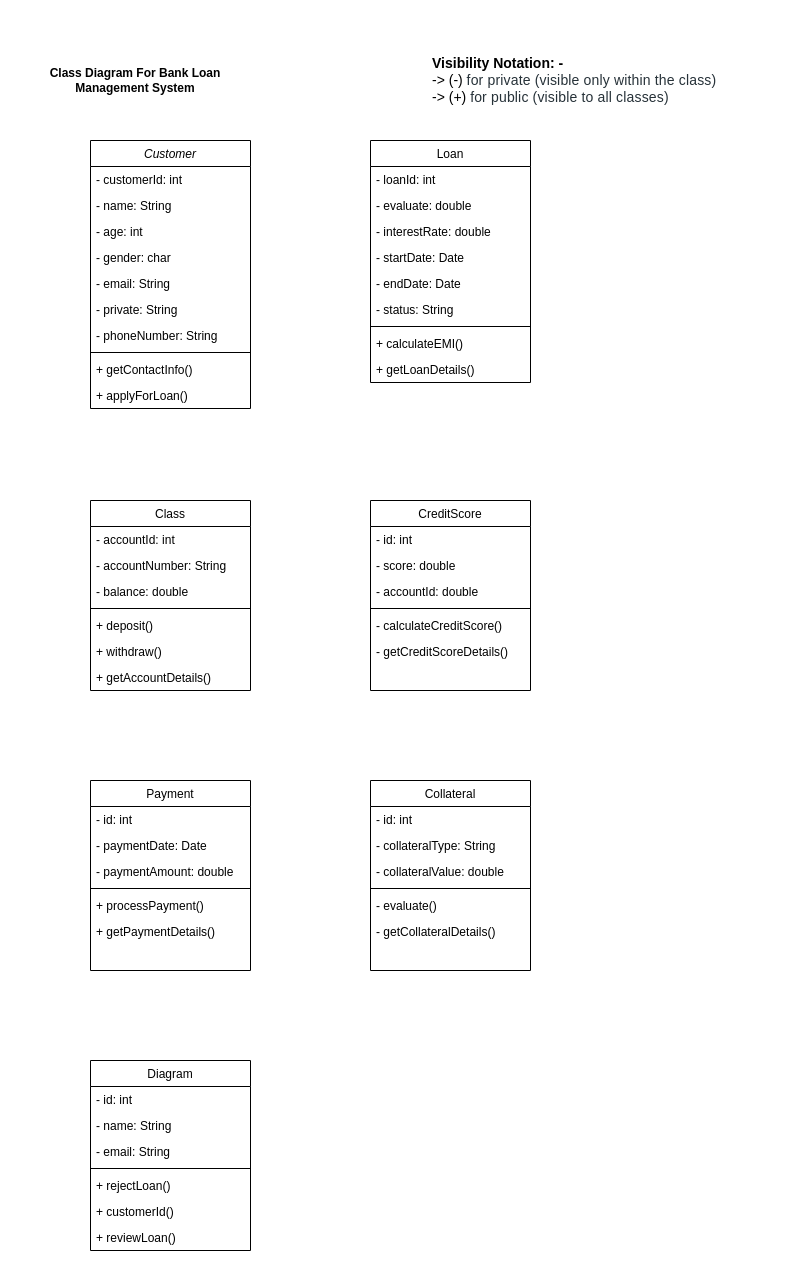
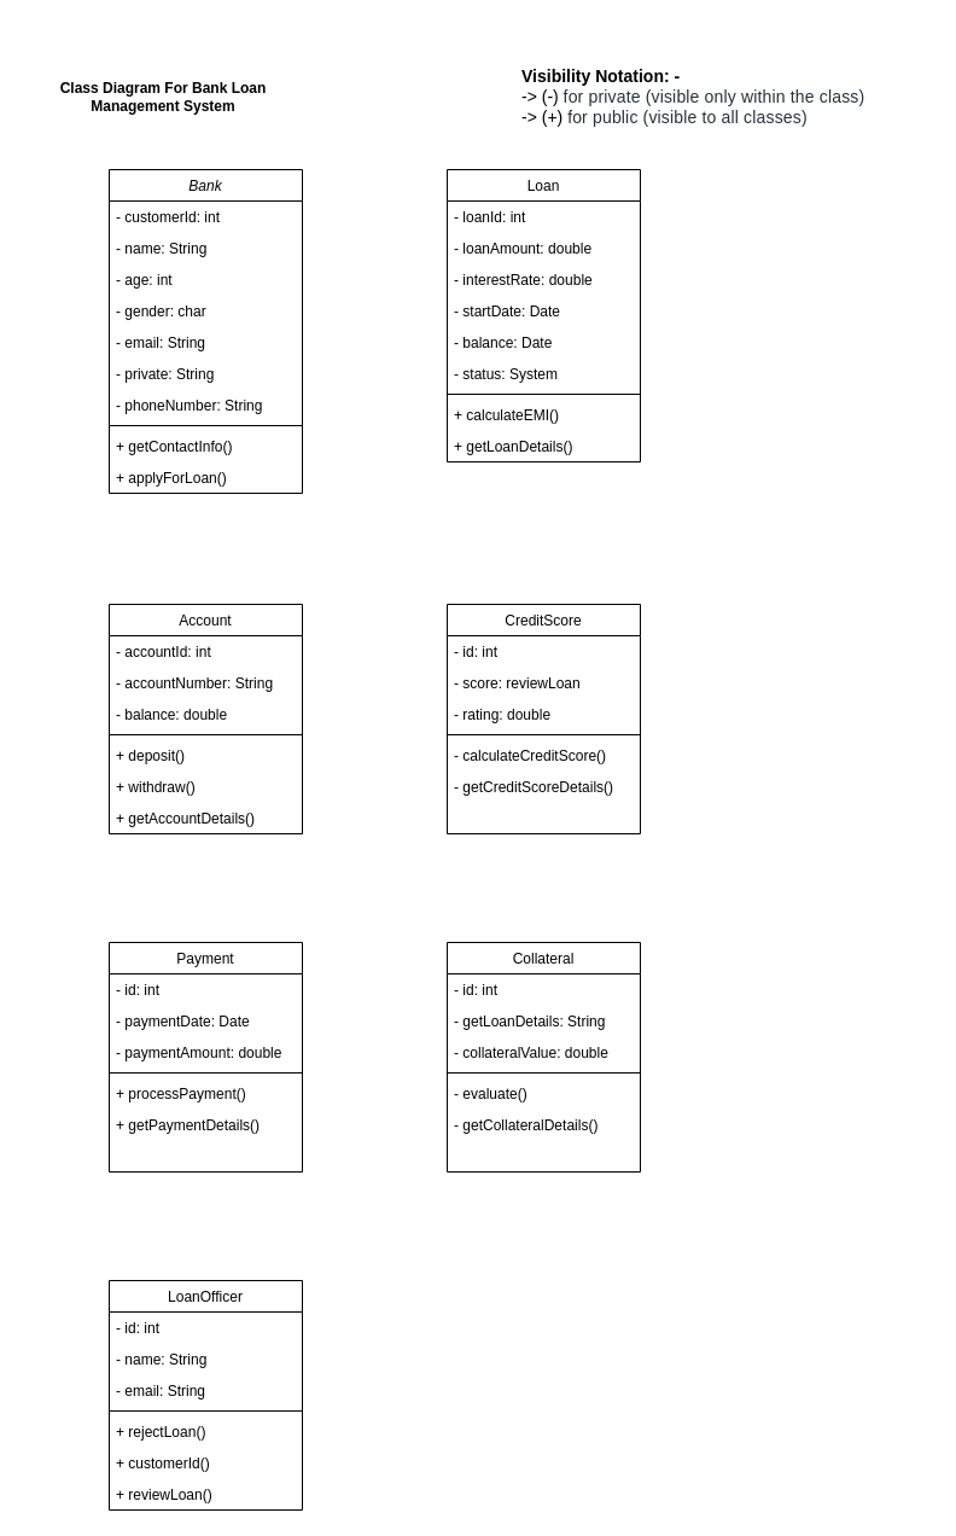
  <mxCell id="0" />
  <mxCell id="1" parent="0" />
- <mxCell id="2" value="Customer" style="swimlane;fontStyle=2;align=center;verticalAlign=top;childLayout=stackLayout;horizontal=1;startSize=26;horizontalStack=0;resizeParent=1;resizeLast=0;collapsible=1;marginBottom=0;rounded=0;shadow=0;strokeWidth=1;" parent="1" vertex="1"><mxGeometry x="90" y="140" width="160" height="268" as="geometry"><mxRectangle x="230" y="140" width="160" height="26" as="alternateBounds" /></mxGeometry></mxCell>
+ <mxCell id="2" value="Bank" style="swimlane;fontStyle=2;align=center;verticalAlign=top;childLayout=stackLayout;horizontal=1;startSize=26;horizontalStack=0;resizeParent=1;resizeLast=0;collapsible=1;marginBottom=0;rounded=0;shadow=0;strokeWidth=1;" parent="1" vertex="1"><mxGeometry x="90" y="140" width="160" height="268" as="geometry"><mxRectangle x="230" y="140" width="160" height="26" as="alternateBounds" /></mxGeometry></mxCell>
  <mxCell id="3" value="- customerId: int" style="text;align=left;verticalAlign=top;spacingLeft=4;spacingRight=4;overflow=hidden;rotatable=0;points=[[0,0.5],[1,0.5]];portConstraint=eastwest;" parent="2" vertex="1"><mxGeometry y="26" width="160" height="26" as="geometry" /></mxCell>
  <mxCell id="4" value="- name: String" style="text;align=left;verticalAlign=top;spacingLeft=4;spacingRight=4;overflow=hidden;rotatable=0;points=[[0,0.5],[1,0.5]];portConstraint=eastwest;rounded=0;shadow=0;html=0;" parent="2" vertex="1"><mxGeometry y="52" width="160" height="26" as="geometry" /></mxCell>
  <mxCell id="5" value="- age: int" style="text;align=left;verticalAlign=top;spacingLeft=4;spacingRight=4;overflow=hidden;rotatable=0;points=[[0,0.5],[1,0.5]];portConstraint=eastwest;rounded=0;shadow=0;html=0;" parent="2" vertex="1"><mxGeometry y="78" width="160" height="26" as="geometry" /></mxCell>
  <mxCell id="6" value="- gender: char" style="text;align=left;verticalAlign=top;spacingLeft=4;spacingRight=4;overflow=hidden;rotatable=0;points=[[0,0.5],[1,0.5]];portConstraint=eastwest;rounded=0;shadow=0;html=0;" parent="2" vertex="1"><mxGeometry y="104" width="160" height="26" as="geometry" /></mxCell>
  <mxCell id="7" value="- email: String" style="text;align=left;verticalAlign=top;spacingLeft=4;spacingRight=4;overflow=hidden;rotatable=0;points=[[0,0.5],[1,0.5]];portConstraint=eastwest;rounded=0;shadow=0;html=0;" parent="2" vertex="1"><mxGeometry y="130" width="160" height="26" as="geometry" /></mxCell>
  <mxCell id="8" value="- private: String" style="text;align=left;verticalAlign=top;spacingLeft=4;spacingRight=4;overflow=hidden;rotatable=0;points=[[0,0.5],[1,0.5]];portConstraint=eastwest;rounded=0;shadow=0;html=0;" parent="2" vertex="1"><mxGeometry y="156" width="160" height="26" as="geometry" /></mxCell>
  <mxCell id="9" value="- phoneNumber: String" style="text;align=left;verticalAlign=top;spacingLeft=4;spacingRight=4;overflow=hidden;rotatable=0;points=[[0,0.5],[1,0.5]];portConstraint=eastwest;rounded=0;shadow=0;html=0;" parent="2" vertex="1"><mxGeometry y="182" width="160" height="26" as="geometry" /></mxCell>
  <mxCell id="10" value="" style="line;html=1;strokeWidth=1;align=left;verticalAlign=middle;spacingTop=-1;spacingLeft=3;spacingRight=3;rotatable=0;labelPosition=right;points=[];portConstraint=eastwest;" parent="2" vertex="1"><mxGeometry y="208" width="160" height="8" as="geometry" /></mxCell>
  <mxCell id="11" value="+ getContactInfo()" style="text;align=left;verticalAlign=top;spacingLeft=4;spacingRight=4;overflow=hidden;rotatable=0;points=[[0,0.5],[1,0.5]];portConstraint=eastwest;" parent="2" vertex="1"><mxGeometry y="216" width="160" height="26" as="geometry" /></mxCell>
  <mxCell id="12" value="+ applyForLoan()" style="text;align=left;verticalAlign=top;spacingLeft=4;spacingRight=4;overflow=hidden;rotatable=0;points=[[0,0.5],[1,0.5]];portConstraint=eastwest;" parent="2" vertex="1"><mxGeometry y="242" width="160" height="26" as="geometry" /></mxCell>
  <mxCell id="13" value="Loan" style="swimlane;fontStyle=0;align=center;verticalAlign=top;childLayout=stackLayout;horizontal=1;startSize=26;horizontalStack=0;resizeParent=1;resizeLast=0;collapsible=1;marginBottom=0;rounded=0;shadow=0;strokeWidth=1;" parent="1" vertex="1"><mxGeometry x="370" y="140" width="160" height="242" as="geometry"><mxRectangle x="550" y="140" width="160" height="26" as="alternateBounds" /></mxGeometry></mxCell>
  <mxCell id="14" value="- loanId: int" style="text;align=left;verticalAlign=top;spacingLeft=4;spacingRight=4;overflow=hidden;rotatable=0;points=[[0,0.5],[1,0.5]];portConstraint=eastwest;" parent="13" vertex="1"><mxGeometry y="26" width="160" height="26" as="geometry" /></mxCell>
- <mxCell id="15" value="- evaluate: double" style="text;align=left;verticalAlign=top;spacingLeft=4;spacingRight=4;overflow=hidden;rotatable=0;points=[[0,0.5],[1,0.5]];portConstraint=eastwest;rounded=0;shadow=0;html=0;" parent="13" vertex="1"><mxGeometry y="52" width="160" height="26" as="geometry" /></mxCell>
+ <mxCell id="15" value="- loanAmount: double" style="text;align=left;verticalAlign=top;spacingLeft=4;spacingRight=4;overflow=hidden;rotatable=0;points=[[0,0.5],[1,0.5]];portConstraint=eastwest;rounded=0;shadow=0;html=0;" parent="13" vertex="1"><mxGeometry y="52" width="160" height="26" as="geometry" /></mxCell>
  <mxCell id="16" value="- interestRate: double" style="text;align=left;verticalAlign=top;spacingLeft=4;spacingRight=4;overflow=hidden;rotatable=0;points=[[0,0.5],[1,0.5]];portConstraint=eastwest;rounded=0;shadow=0;html=0;" parent="13" vertex="1"><mxGeometry y="78" width="160" height="26" as="geometry" /></mxCell>
  <mxCell id="17" value="- startDate: Date" style="text;align=left;verticalAlign=top;spacingLeft=4;spacingRight=4;overflow=hidden;rotatable=0;points=[[0,0.5],[1,0.5]];portConstraint=eastwest;rounded=0;shadow=0;html=0;" parent="13" vertex="1"><mxGeometry y="104" width="160" height="26" as="geometry" /></mxCell>
- <mxCell id="18" value="- endDate: Date" style="text;align=left;verticalAlign=top;spacingLeft=4;spacingRight=4;overflow=hidden;rotatable=0;points=[[0,0.5],[1,0.5]];portConstraint=eastwest;rounded=0;shadow=0;html=0;" parent="13" vertex="1"><mxGeometry y="130" width="160" height="26" as="geometry" /></mxCell>
- <mxCell id="19" value="- status: String" style="text;align=left;verticalAlign=top;spacingLeft=4;spacingRight=4;overflow=hidden;rotatable=0;points=[[0,0.5],[1,0.5]];portConstraint=eastwest;rounded=0;shadow=0;html=0;" parent="13" vertex="1"><mxGeometry y="156" width="160" height="26" as="geometry" /></mxCell>
+ <mxCell id="18" value="- balance: Date" style="text;align=left;verticalAlign=top;spacingLeft=4;spacingRight=4;overflow=hidden;rotatable=0;points=[[0,0.5],[1,0.5]];portConstraint=eastwest;rounded=0;shadow=0;html=0;" parent="13" vertex="1"><mxGeometry y="130" width="160" height="26" as="geometry" /></mxCell>
+ <mxCell id="19" value="- status: System" style="text;align=left;verticalAlign=top;spacingLeft=4;spacingRight=4;overflow=hidden;rotatable=0;points=[[0,0.5],[1,0.5]];portConstraint=eastwest;rounded=0;shadow=0;html=0;" parent="13" vertex="1"><mxGeometry y="156" width="160" height="26" as="geometry" /></mxCell>
  <mxCell id="20" value="" style="line;html=1;strokeWidth=1;align=left;verticalAlign=middle;spacingTop=-1;spacingLeft=3;spacingRight=3;rotatable=0;labelPosition=right;points=[];portConstraint=eastwest;" parent="13" vertex="1"><mxGeometry y="182" width="160" height="8" as="geometry" /></mxCell>
  <mxCell id="21" value="+ calculateEMI()" style="text;align=left;verticalAlign=top;spacingLeft=4;spacingRight=4;overflow=hidden;rotatable=0;points=[[0,0.5],[1,0.5]];portConstraint=eastwest;" parent="13" vertex="1"><mxGeometry y="190" width="160" height="26" as="geometry" /></mxCell>
  <mxCell id="22" value="+ getLoanDetails()" style="text;align=left;verticalAlign=top;spacingLeft=4;spacingRight=4;overflow=hidden;rotatable=0;points=[[0,0.5],[1,0.5]];portConstraint=eastwest;" parent="13" vertex="1"><mxGeometry y="216" width="160" height="26" as="geometry" /></mxCell>
- <mxCell id="23" value="Class" style="swimlane;fontStyle=0;align=center;verticalAlign=top;childLayout=stackLayout;horizontal=1;startSize=26;horizontalStack=0;resizeParent=1;resizeLast=0;collapsible=1;marginBottom=0;rounded=0;shadow=0;strokeWidth=1;" parent="1" vertex="1"><mxGeometry x="90" y="500" width="160" height="190" as="geometry"><mxRectangle x="130" y="380" width="160" height="26" as="alternateBounds" /></mxGeometry></mxCell>
+ <mxCell id="23" value="Account" style="swimlane;fontStyle=0;align=center;verticalAlign=top;childLayout=stackLayout;horizontal=1;startSize=26;horizontalStack=0;resizeParent=1;resizeLast=0;collapsible=1;marginBottom=0;rounded=0;shadow=0;strokeWidth=1;" parent="1" vertex="1"><mxGeometry x="90" y="500" width="160" height="190" as="geometry"><mxRectangle x="130" y="380" width="160" height="26" as="alternateBounds" /></mxGeometry></mxCell>
  <mxCell id="24" value="- accountId: int" style="text;align=left;verticalAlign=top;spacingLeft=4;spacingRight=4;overflow=hidden;rotatable=0;points=[[0,0.5],[1,0.5]];portConstraint=eastwest;" parent="23" vertex="1"><mxGeometry y="26" width="160" height="26" as="geometry" /></mxCell>
  <mxCell id="25" value="- accountNumber: String" style="text;align=left;verticalAlign=top;spacingLeft=4;spacingRight=4;overflow=hidden;rotatable=0;points=[[0,0.5],[1,0.5]];portConstraint=eastwest;rounded=0;shadow=0;html=0;" parent="23" vertex="1"><mxGeometry y="52" width="160" height="26" as="geometry" /></mxCell>
  <mxCell id="26" value="- balance: double" style="text;align=left;verticalAlign=top;spacingLeft=4;spacingRight=4;overflow=hidden;rotatable=0;points=[[0,0.5],[1,0.5]];portConstraint=eastwest;rounded=0;shadow=0;html=0;" parent="23" vertex="1"><mxGeometry y="78" width="160" height="26" as="geometry" /></mxCell>
  <mxCell id="27" value="" style="line;html=1;strokeWidth=1;align=left;verticalAlign=middle;spacingTop=-1;spacingLeft=3;spacingRight=3;rotatable=0;labelPosition=right;points=[];portConstraint=eastwest;" parent="23" vertex="1"><mxGeometry y="104" width="160" height="8" as="geometry" /></mxCell>
  <mxCell id="28" value="+ deposit()" style="text;align=left;verticalAlign=top;spacingLeft=4;spacingRight=4;overflow=hidden;rotatable=0;points=[[0,0.5],[1,0.5]];portConstraint=eastwest;" parent="23" vertex="1"><mxGeometry y="112" width="160" height="26" as="geometry" /></mxCell>
  <mxCell id="29" value="+ withdraw()" style="text;align=left;verticalAlign=top;spacingLeft=4;spacingRight=4;overflow=hidden;rotatable=0;points=[[0,0.5],[1,0.5]];portConstraint=eastwest;" parent="23" vertex="1"><mxGeometry y="138" width="160" height="26" as="geometry" /></mxCell>
  <mxCell id="30" value="+ getAccountDetails()" style="text;align=left;verticalAlign=top;spacingLeft=4;spacingRight=4;overflow=hidden;rotatable=0;points=[[0,0.5],[1,0.5]];portConstraint=eastwest;" parent="23" vertex="1"><mxGeometry y="164" width="160" height="26" as="geometry" /></mxCell>
  <mxCell id="31" value="CreditScore" style="swimlane;fontStyle=0;align=center;verticalAlign=top;childLayout=stackLayout;horizontal=1;startSize=26;horizontalStack=0;resizeParent=1;resizeLast=0;collapsible=1;marginBottom=0;rounded=0;shadow=0;strokeWidth=1;" parent="1" vertex="1"><mxGeometry x="370" y="500" width="160" height="190" as="geometry"><mxRectangle x="130" y="380" width="160" height="26" as="alternateBounds" /></mxGeometry></mxCell>
  <mxCell id="32" value="- id: int" style="text;align=left;verticalAlign=top;spacingLeft=4;spacingRight=4;overflow=hidden;rotatable=0;points=[[0,0.5],[1,0.5]];portConstraint=eastwest;" parent="31" vertex="1"><mxGeometry y="26" width="160" height="26" as="geometry" /></mxCell>
- <mxCell id="33" value="- score: double" style="text;align=left;verticalAlign=top;spacingLeft=4;spacingRight=4;overflow=hidden;rotatable=0;points=[[0,0.5],[1,0.5]];portConstraint=eastwest;rounded=0;shadow=0;html=0;" parent="31" vertex="1"><mxGeometry y="52" width="160" height="26" as="geometry" /></mxCell>
- <mxCell id="34" value="- accountId: double" style="text;align=left;verticalAlign=top;spacingLeft=4;spacingRight=4;overflow=hidden;rotatable=0;points=[[0,0.5],[1,0.5]];portConstraint=eastwest;rounded=0;shadow=0;html=0;" parent="31" vertex="1"><mxGeometry y="78" width="160" height="26" as="geometry" /></mxCell>
+ <mxCell id="33" value="- score: reviewLoan" style="text;align=left;verticalAlign=top;spacingLeft=4;spacingRight=4;overflow=hidden;rotatable=0;points=[[0,0.5],[1,0.5]];portConstraint=eastwest;rounded=0;shadow=0;html=0;" parent="31" vertex="1"><mxGeometry y="52" width="160" height="26" as="geometry" /></mxCell>
+ <mxCell id="34" value="- rating: double" style="text;align=left;verticalAlign=top;spacingLeft=4;spacingRight=4;overflow=hidden;rotatable=0;points=[[0,0.5],[1,0.5]];portConstraint=eastwest;rounded=0;shadow=0;html=0;" parent="31" vertex="1"><mxGeometry y="78" width="160" height="26" as="geometry" /></mxCell>
  <mxCell id="35" value="" style="line;html=1;strokeWidth=1;align=left;verticalAlign=middle;spacingTop=-1;spacingLeft=3;spacingRight=3;rotatable=0;labelPosition=right;points=[];portConstraint=eastwest;" parent="31" vertex="1"><mxGeometry y="104" width="160" height="8" as="geometry" /></mxCell>
  <mxCell id="36" value="- calculateCreditScore()" style="text;align=left;verticalAlign=top;spacingLeft=4;spacingRight=4;overflow=hidden;rotatable=0;points=[[0,0.5],[1,0.5]];portConstraint=eastwest;" parent="31" vertex="1"><mxGeometry y="112" width="160" height="26" as="geometry" /></mxCell>
  <mxCell id="37" value="- getCreditScoreDetails()" style="text;align=left;verticalAlign=top;spacingLeft=4;spacingRight=4;overflow=hidden;rotatable=0;points=[[0,0.5],[1,0.5]];portConstraint=eastwest;" parent="31" vertex="1"><mxGeometry y="138" width="160" height="26" as="geometry" /></mxCell>
  <mxCell id="38" value="Payment" style="swimlane;fontStyle=0;align=center;verticalAlign=top;childLayout=stackLayout;horizontal=1;startSize=26;horizontalStack=0;resizeParent=1;resizeLast=0;collapsible=1;marginBottom=0;rounded=0;shadow=0;strokeWidth=1;" parent="1" vertex="1"><mxGeometry x="90" y="780" width="160" height="190" as="geometry"><mxRectangle x="130" y="380" width="160" height="26" as="alternateBounds" /></mxGeometry></mxCell>
  <mxCell id="39" value="- id: int" style="text;align=left;verticalAlign=top;spacingLeft=4;spacingRight=4;overflow=hidden;rotatable=0;points=[[0,0.5],[1,0.5]];portConstraint=eastwest;" parent="38" vertex="1"><mxGeometry y="26" width="160" height="26" as="geometry" /></mxCell>
  <mxCell id="40" value="- paymentDate: Date" style="text;align=left;verticalAlign=top;spacingLeft=4;spacingRight=4;overflow=hidden;rotatable=0;points=[[0,0.5],[1,0.5]];portConstraint=eastwest;rounded=0;shadow=0;html=0;" parent="38" vertex="1"><mxGeometry y="52" width="160" height="26" as="geometry" /></mxCell>
  <mxCell id="41" value="- paymentAmount: double" style="text;align=left;verticalAlign=top;spacingLeft=4;spacingRight=4;overflow=hidden;rotatable=0;points=[[0,0.5],[1,0.5]];portConstraint=eastwest;rounded=0;shadow=0;html=0;" parent="38" vertex="1"><mxGeometry y="78" width="160" height="26" as="geometry" /></mxCell>
  <mxCell id="42" value="" style="line;html=1;strokeWidth=1;align=left;verticalAlign=middle;spacingTop=-1;spacingLeft=3;spacingRight=3;rotatable=0;labelPosition=right;points=[];portConstraint=eastwest;" parent="38" vertex="1"><mxGeometry y="104" width="160" height="8" as="geometry" /></mxCell>
  <mxCell id="43" value="+ processPayment()" style="text;align=left;verticalAlign=top;spacingLeft=4;spacingRight=4;overflow=hidden;rotatable=0;points=[[0,0.5],[1,0.5]];portConstraint=eastwest;" parent="38" vertex="1"><mxGeometry y="112" width="160" height="26" as="geometry" /></mxCell>
  <mxCell id="44" value="+ getPaymentDetails()" style="text;align=left;verticalAlign=top;spacingLeft=4;spacingRight=4;overflow=hidden;rotatable=0;points=[[0,0.5],[1,0.5]];portConstraint=eastwest;" parent="38" vertex="1"><mxGeometry y="138" width="160" height="26" as="geometry" /></mxCell>
  <mxCell id="45" value="Collateral" style="swimlane;fontStyle=0;align=center;verticalAlign=top;childLayout=stackLayout;horizontal=1;startSize=26;horizontalStack=0;resizeParent=1;resizeLast=0;collapsible=1;marginBottom=0;rounded=0;shadow=0;strokeWidth=1;" parent="1" vertex="1"><mxGeometry x="370" y="780" width="160" height="190" as="geometry"><mxRectangle x="130" y="380" width="160" height="26" as="alternateBounds" /></mxGeometry></mxCell>
  <mxCell id="46" value="- id: int" style="text;align=left;verticalAlign=top;spacingLeft=4;spacingRight=4;overflow=hidden;rotatable=0;points=[[0,0.5],[1,0.5]];portConstraint=eastwest;" parent="45" vertex="1"><mxGeometry y="26" width="160" height="26" as="geometry" /></mxCell>
- <mxCell id="47" value="- collateralType: String" style="text;align=left;verticalAlign=top;spacingLeft=4;spacingRight=4;overflow=hidden;rotatable=0;points=[[0,0.5],[1,0.5]];portConstraint=eastwest;rounded=0;shadow=0;html=0;" parent="45" vertex="1"><mxGeometry y="52" width="160" height="26" as="geometry" /></mxCell>
+ <mxCell id="47" value="- getLoanDetails: String" style="text;align=left;verticalAlign=top;spacingLeft=4;spacingRight=4;overflow=hidden;rotatable=0;points=[[0,0.5],[1,0.5]];portConstraint=eastwest;rounded=0;shadow=0;html=0;" parent="45" vertex="1"><mxGeometry y="52" width="160" height="26" as="geometry" /></mxCell>
  <mxCell id="48" value="- collateralValue: double" style="text;align=left;verticalAlign=top;spacingLeft=4;spacingRight=4;overflow=hidden;rotatable=0;points=[[0,0.5],[1,0.5]];portConstraint=eastwest;rounded=0;shadow=0;html=0;" parent="45" vertex="1"><mxGeometry y="78" width="160" height="26" as="geometry" /></mxCell>
  <mxCell id="49" value="" style="line;html=1;strokeWidth=1;align=left;verticalAlign=middle;spacingTop=-1;spacingLeft=3;spacingRight=3;rotatable=0;labelPosition=right;points=[];portConstraint=eastwest;" parent="45" vertex="1"><mxGeometry y="104" width="160" height="8" as="geometry" /></mxCell>
  <mxCell id="50" value="- evaluate()" style="text;align=left;verticalAlign=top;spacingLeft=4;spacingRight=4;overflow=hidden;rotatable=0;points=[[0,0.5],[1,0.5]];portConstraint=eastwest;" parent="45" vertex="1"><mxGeometry y="112" width="160" height="26" as="geometry" /></mxCell>
  <mxCell id="51" value="- getCollateralDetails()" style="text;align=left;verticalAlign=top;spacingLeft=4;spacingRight=4;overflow=hidden;rotatable=0;points=[[0,0.5],[1,0.5]];portConstraint=eastwest;" parent="45" vertex="1"><mxGeometry y="138" width="160" height="26" as="geometry" /></mxCell>
- <mxCell id="52" value="Diagram" style="swimlane;fontStyle=0;align=center;verticalAlign=top;childLayout=stackLayout;horizontal=1;startSize=26;horizontalStack=0;resizeParent=1;resizeLast=0;collapsible=1;marginBottom=0;rounded=0;shadow=0;strokeWidth=1;" parent="1" vertex="1"><mxGeometry x="90" y="1060" width="160" height="190" as="geometry"><mxRectangle x="130" y="380" width="160" height="26" as="alternateBounds" /></mxGeometry></mxCell>
+ <mxCell id="52" value="LoanOfficer" style="swimlane;fontStyle=0;align=center;verticalAlign=top;childLayout=stackLayout;horizontal=1;startSize=26;horizontalStack=0;resizeParent=1;resizeLast=0;collapsible=1;marginBottom=0;rounded=0;shadow=0;strokeWidth=1;" parent="1" vertex="1"><mxGeometry x="90" y="1060" width="160" height="190" as="geometry"><mxRectangle x="130" y="380" width="160" height="26" as="alternateBounds" /></mxGeometry></mxCell>
  <mxCell id="53" value="- id: int" style="text;align=left;verticalAlign=top;spacingLeft=4;spacingRight=4;overflow=hidden;rotatable=0;points=[[0,0.5],[1,0.5]];portConstraint=eastwest;" parent="52" vertex="1"><mxGeometry y="26" width="160" height="26" as="geometry" /></mxCell>
  <mxCell id="54" value="- name: String" style="text;align=left;verticalAlign=top;spacingLeft=4;spacingRight=4;overflow=hidden;rotatable=0;points=[[0,0.5],[1,0.5]];portConstraint=eastwest;rounded=0;shadow=0;html=0;" parent="52" vertex="1"><mxGeometry y="52" width="160" height="26" as="geometry" /></mxCell>
  <mxCell id="55" value="- email: String" style="text;align=left;verticalAlign=top;spacingLeft=4;spacingRight=4;overflow=hidden;rotatable=0;points=[[0,0.5],[1,0.5]];portConstraint=eastwest;rounded=0;shadow=0;html=0;" parent="52" vertex="1"><mxGeometry y="78" width="160" height="26" as="geometry" /></mxCell>
  <mxCell id="56" value="" style="line;html=1;strokeWidth=1;align=left;verticalAlign=middle;spacingTop=-1;spacingLeft=3;spacingRight=3;rotatable=0;labelPosition=right;points=[];portConstraint=eastwest;" parent="52" vertex="1"><mxGeometry y="104" width="160" height="8" as="geometry" /></mxCell>
  <mxCell id="57" value="+ rejectLoan()" style="text;align=left;verticalAlign=top;spacingLeft=4;spacingRight=4;overflow=hidden;rotatable=0;points=[[0,0.5],[1,0.5]];portConstraint=eastwest;" parent="52" vertex="1"><mxGeometry y="112" width="160" height="26" as="geometry" /></mxCell>
  <mxCell id="58" value="+ customerId()" style="text;align=left;verticalAlign=top;spacingLeft=4;spacingRight=4;overflow=hidden;rotatable=0;points=[[0,0.5],[1,0.5]];portConstraint=eastwest;" parent="52" vertex="1"><mxGeometry y="138" width="160" height="26" as="geometry" /></mxCell>
  <mxCell id="59" value="+ reviewLoan()" style="text;align=left;verticalAlign=top;spacingLeft=4;spacingRight=4;overflow=hidden;rotatable=0;points=[[0,0.5],[1,0.5]];portConstraint=eastwest;" parent="52" vertex="1"><mxGeometry y="164" width="160" height="26" as="geometry" /></mxCell>
  <mxCell id="60" value="&lt;b&gt;Class Diagram For Bank Loan Management System&lt;/b&gt;" style="text;html=1;align=center;verticalAlign=middle;whiteSpace=wrap;rounded=0;" vertex="1" parent="1"><mxGeometry x="20" y="45" width="230" height="70" as="geometry" /></mxCell>
  <mxCell id="61" value="&lt;div style=&quot;&quot;&gt;&lt;font style=&quot;font-size: 14px;&quot;&gt;&lt;b style=&quot;&quot;&gt;Visibility Notation: -&lt;/b&gt;&lt;/font&gt;&lt;/div&gt;&lt;font style=&quot;font-size: 14px;&quot;&gt;&lt;font style=&quot;&quot;&gt;&lt;div style=&quot;&quot;&gt;&lt;span style=&quot;background-color: transparent; color: light-dark(rgb(0, 0, 0), rgb(255, 255, 255));&quot;&gt;-&amp;gt; (-)&amp;nbsp;&lt;/span&gt;&lt;span style=&quot;color: rgb(39, 50, 57); font-family: Nunito, sans-serif; letter-spacing: 0.162px; background-color: rgb(255, 255, 255);&quot;&gt;for private (visible only within the class)&lt;/span&gt;&lt;/div&gt;&lt;/font&gt;&lt;font style=&quot;&quot;&gt;&lt;div style=&quot;&quot;&gt;&lt;font style=&quot;background-color: transparent; color: light-dark(rgb(0, 0, 0), rgb(255, 255, 255));&quot;&gt;-&amp;gt; (+)&amp;nbsp;&lt;/font&gt;&lt;span style=&quot;color: rgb(39, 50, 57); font-family: Nunito, sans-serif; letter-spacing: 0.162px; background-color: rgb(255, 255, 255);&quot;&gt;for public (visible to all classes)&lt;/span&gt;&lt;/div&gt;&lt;/font&gt;&lt;/font&gt;" style="text;html=1;align=left;verticalAlign=middle;whiteSpace=wrap;rounded=0;" vertex="1" parent="1"><mxGeometry x="430" width="340" height="120" as="geometry" y="20" /></mxCell>
